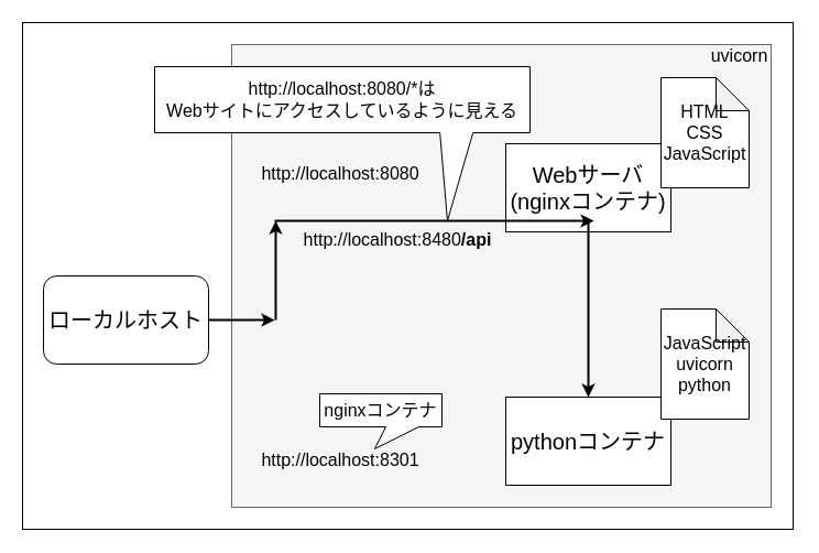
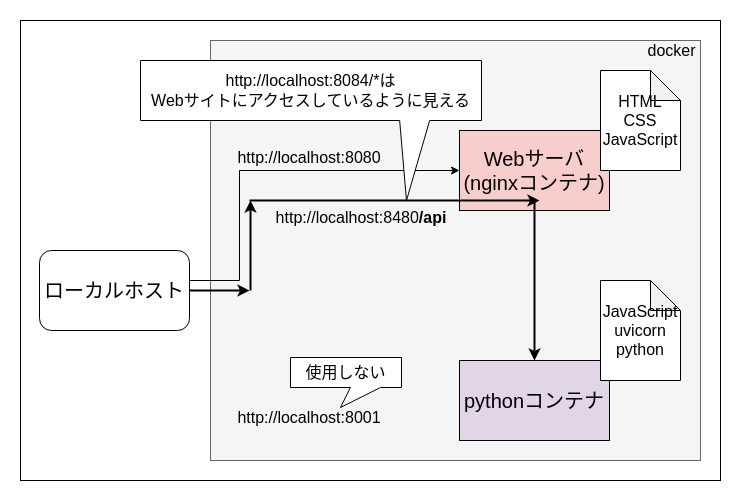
  <mxCell id="0" />
  <mxCell id="1" parent="0" />
  <mxCell id="2" value="" style="rounded=0;whiteSpace=wrap;html=1;" vertex="1" parent="1"><mxGeometry x="20" y="20" width="700" height="460" as="geometry" /></mxCell>
  <mxCell id="3" value="" style="rounded=0;whiteSpace=wrap;html=1;fillColor=#f5f5f5;fontColor=#333333;strokeColor=#666666;" vertex="1" parent="1"><mxGeometry x="210" y="40" width="490" height="420" as="geometry" /></mxCell>
+ <mxCell id="4" style="edgeStyle=orthogonalEdgeStyle;rounded=0;orthogonalLoop=1;jettySize=auto;html=1;exitX=1;exitY=0.5;exitDx=0;exitDy=0;entryX=0;entryY=0.5;entryDx=0;entryDy=0;fontSize=20;" edge="1" parent="1" source="5" target="6"><mxGeometry relative="1" as="geometry"><Array as="points"><mxPoint x="189" y="280" /><mxPoint x="239" y="280" /><mxPoint x="239" y="170" /></Array></mxGeometry></mxCell>
  <mxCell id="5" value="&lt;font style=&quot;font-size: 20px;&quot;&gt;ローカルホスト&lt;/font&gt;" style="whiteSpace=wrap;html=1;rounded=1;" vertex="1" parent="1"><mxGeometry x="39" y="250" width="150" height="80" as="geometry" /></mxCell>
- <mxCell id="6" value="&lt;font style=&quot;font-size: 20px;&quot;&gt;Webサーバ&lt;br&gt;(nginxコンテナ)&lt;br&gt;&lt;/font&gt;" style="rounded=0;whiteSpace=wrap;html=1;" vertex="1" parent="1"><mxGeometry x="459" y="130" width="150" height="80" as="geometry" /></mxCell>
- <mxCell id="7" value="&lt;font style=&quot;font-size: 20px;&quot;&gt;pythonコンテナ&lt;/font&gt;" style="rounded=0;whiteSpace=wrap;html=1;" vertex="1" parent="1"><mxGeometry x="459" y="360" width="150" height="80" as="geometry" /></mxCell>
+ <mxCell id="6" value="&lt;font style=&quot;font-size: 20px;&quot;&gt;Webサーバ&lt;br&gt;(nginxコンテナ)&lt;br&gt;&lt;/font&gt;" style="rounded=0;whiteSpace=wrap;html=1;fillColor=#f8cecc;" vertex="1" parent="1"><mxGeometry x="459" y="130" width="150" height="80" as="geometry" /></mxCell>
+ <mxCell id="7" value="&lt;font style=&quot;font-size: 20px;&quot;&gt;pythonコンテナ&lt;/font&gt;" style="rounded=0;whiteSpace=wrap;html=1;fillColor=#e1d5e7;" vertex="1" parent="1"><mxGeometry x="459" y="360" width="150" height="80" as="geometry" /></mxCell>
  <mxCell id="8" value="&lt;font style=&quot;font-size: 16px;&quot;&gt;http://localhost:8080&lt;/font&gt;" style="text;html=1;strokeColor=none;fillColor=none;align=center;verticalAlign=middle;whiteSpace=wrap;rounded=0;fontSize=20;" vertex="1" parent="1"><mxGeometry x="189" y="140" width="240" height="30" as="geometry" /></mxCell>
- <mxCell id="9" value="&lt;font style=&quot;font-size: 16px;&quot;&gt;http://localhost:8301&lt;/font&gt;" style="text;html=1;strokeColor=none;fillColor=none;align=center;verticalAlign=middle;whiteSpace=wrap;rounded=0;fontSize=20;" vertex="1" parent="1"><mxGeometry x="189" y="400" width="240" height="30" as="geometry" /></mxCell>
+ <mxCell id="9" value="&lt;font style=&quot;font-size: 16px;&quot;&gt;http://localhost:8001&lt;/font&gt;" style="text;html=1;strokeColor=none;fillColor=none;align=center;verticalAlign=middle;whiteSpace=wrap;rounded=0;fontSize=20;" vertex="1" parent="1"><mxGeometry x="189" y="400" width="240" height="30" as="geometry" /></mxCell>
  <mxCell id="10" value="" style="endArrow=classic;html=1;rounded=0;fontSize=16;strokeWidth=2;exitX=1;exitY=0.5;exitDx=0;exitDy=0;" edge="1" parent="1" source="5"><mxGeometry width="50" height="50" relative="1" as="geometry"><mxPoint x="339" y="350" as="sourcePoint" /><mxPoint x="249" y="290" as="targetPoint" /></mxGeometry></mxCell>
  <mxCell id="11" value="" style="endArrow=classic;html=1;rounded=0;fontSize=16;strokeWidth=2;" edge="1" parent="1"><mxGeometry width="50" height="50" relative="1" as="geometry"><mxPoint x="250" y="290" as="sourcePoint" /><mxPoint x="250" y="200" as="targetPoint" /></mxGeometry></mxCell>
  <mxCell id="12" value="" style="endArrow=classic;html=1;rounded=0;fontSize=16;strokeWidth=2;" edge="1" parent="1"><mxGeometry width="50" height="50" relative="1" as="geometry"><mxPoint x="249" y="200" as="sourcePoint" /><mxPoint x="539" y="200" as="targetPoint" /></mxGeometry></mxCell>
  <mxCell id="13" value="" style="endArrow=classic;html=1;rounded=0;fontSize=16;strokeWidth=2;entryX=0.5;entryY=0;entryDx=0;entryDy=0;" edge="1" parent="1" target="7"><mxGeometry width="50" height="50" relative="1" as="geometry"><mxPoint x="534" y="200" as="sourcePoint" /><mxPoint x="259" y="210" as="targetPoint" /></mxGeometry></mxCell>
  <mxCell id="14" value="&lt;font style=&quot;font-size: 16px;&quot;&gt;http://localhost:8480&lt;b&gt;/api&lt;/b&gt;&lt;/font&gt;" style="text;html=1;strokeColor=none;fillColor=none;align=center;verticalAlign=middle;whiteSpace=wrap;rounded=0;fontSize=20;" vertex="1" parent="1"><mxGeometry x="241" y="200" width="240" height="30" as="geometry" /></mxCell>
  <mxCell id="15" value="HTML&lt;br&gt;CSS&lt;br&gt;JavaScript" style="shape=note;whiteSpace=wrap;html=1;backgroundOutline=1;darkOpacity=0.05;fontSize=16;" vertex="1" parent="1"><mxGeometry x="600" y="70" width="80" height="100" as="geometry" /></mxCell>
  <mxCell id="16" value="JavaScript&lt;br&gt;uvicorn&lt;br&gt;python" style="shape=note;whiteSpace=wrap;html=1;backgroundOutline=1;darkOpacity=0.05;fontSize=16;" vertex="1" parent="1"><mxGeometry x="600" y="280" width="80" height="100" as="geometry" /></mxCell>
- <mxCell id="17" value="http://localhost:8080/*は&lt;br&gt;Webサイトにアクセスしているように見える" style="shape=callout;whiteSpace=wrap;html=1;perimeter=calloutPerimeter;fontSize=16;base=30;size=80;position=0.76;position2=0.78;" vertex="1" parent="1"><mxGeometry x="140" y="60" width="341" height="140" as="geometry" /></mxCell>
- <mxCell id="18" value="&lt;span style=&quot;font-size: 16px;&quot;&gt;uvicorn&lt;/span&gt;" style="text;html=1;strokeColor=none;fillColor=none;align=center;verticalAlign=middle;whiteSpace=wrap;rounded=0;fontSize=20;" vertex="1" parent="1"><mxGeometry x="621" y="33" width="101" height="30" as="geometry" /></mxCell>
- <mxCell id="19" value="nginxコンテナ" style="shape=callout;whiteSpace=wrap;html=1;perimeter=calloutPerimeter;fontSize=16;base=30;size=20;position=0.54;position2=0.45;" vertex="1" parent="1"><mxGeometry x="290" y="357" width="111" height="50" as="geometry" /></mxCell>
+ <mxCell id="17" value="http://localhost:8084/*は&lt;br&gt;Webサイトにアクセスしているように見える" style="shape=callout;whiteSpace=wrap;html=1;perimeter=calloutPerimeter;fontSize=16;base=30;size=80;position=0.76;position2=0.78;" vertex="1" parent="1"><mxGeometry x="140" y="60" width="341" height="140" as="geometry" /></mxCell>
+ <mxCell id="18" value="&lt;span style=&quot;font-size: 16px;&quot;&gt;docker&lt;/span&gt;" style="text;html=1;strokeColor=none;fillColor=none;align=center;verticalAlign=middle;whiteSpace=wrap;rounded=0;fontSize=20;" vertex="1" parent="1"><mxGeometry x="621" y="33" width="101" height="30" as="geometry" /></mxCell>
+ <mxCell id="19" value="使用しない" style="shape=callout;whiteSpace=wrap;html=1;perimeter=calloutPerimeter;fontSize=16;base=30;size=20;position=0.54;position2=0.45;" vertex="1" parent="1"><mxGeometry x="290" y="357" width="111" height="50" as="geometry" /></mxCell>
